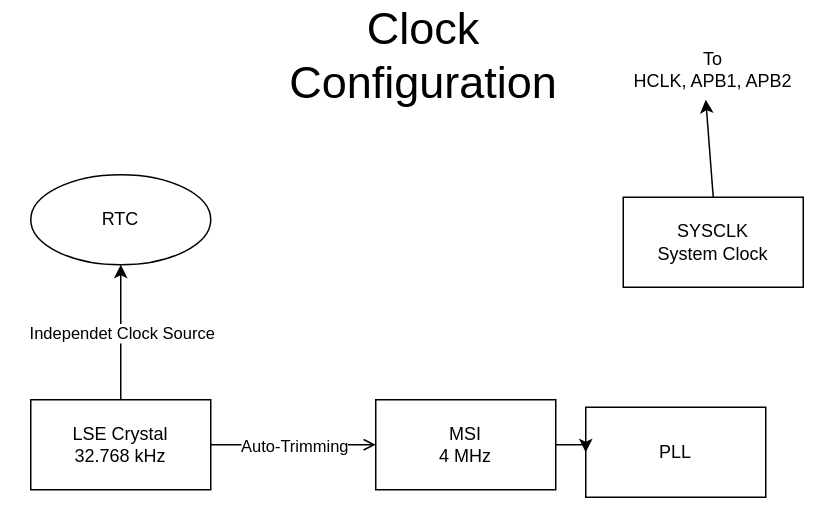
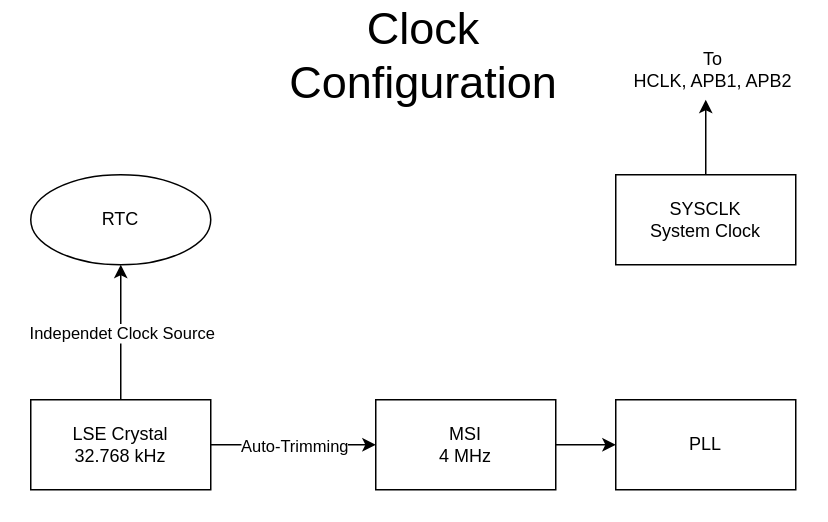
  <mxCell id="0" />
  <mxCell id="1" parent="0" />
  <mxCell id="2" value="RTC" style="ellipse;whiteSpace=wrap;html=1;fillColor=none;" vertex="1" parent="1"><mxGeometry x="20" y="110" width="120" height="60" as="geometry" /></mxCell>
  <mxCell id="3" value="LSE Crystal&lt;br&gt;32.768 kHz" style="rounded=0;whiteSpace=wrap;html=1;fillColor=none;" vertex="1" parent="1"><mxGeometry x="20" y="260" width="120" height="60" as="geometry" /></mxCell>
  <mxCell id="4" style="edgeStyle=orthogonalEdgeStyle;rounded=0;orthogonalLoop=1;jettySize=auto;html=1;exitX=1;exitY=0.5;exitDx=0;exitDy=0;entryX=0;entryY=0.5;entryDx=0;entryDy=0;" edge="1" parent="1" source="5" target="6"><mxGeometry relative="1" as="geometry" /></mxCell>
  <mxCell id="5" value="MSI&lt;br&gt;4 MHz" style="rounded=0;whiteSpace=wrap;html=1;fillColor=none;" vertex="1" parent="1"><mxGeometry x="250" y="260" width="120" height="60" as="geometry" /></mxCell>
- <mxCell id="6" value="PLL" style="rounded=0;whiteSpace=wrap;html=1;fillColor=none;" vertex="1" parent="1"><mxGeometry x="390" y="265" width="120" height="60" as="geometry" /></mxCell>
- <mxCell id="7" value="SYSCLK&lt;br&gt;System Clock" style="rounded=0;whiteSpace=wrap;html=1;fillColor=none;" vertex="1" parent="1"><mxGeometry x="415" y="125" width="120" height="60" as="geometry" /></mxCell>
- <mxCell id="8" value="" style="endArrow=open;html=1;entryX=0;entryY=0.5;entryDx=0;entryDy=0;exitX=1;exitY=0.5;exitDx=0;exitDy=0;" edge="1" parent="1" source="3" target="5"><mxGeometry relative="1" as="geometry"><mxPoint x="120" y="370" as="sourcePoint" /><mxPoint x="-50" y="200" as="targetPoint" /></mxGeometry></mxCell>
+ <mxCell id="6" value="PLL" style="rounded=0;whiteSpace=wrap;html=1;fillColor=none;" vertex="1" parent="1"><mxGeometry x="410" y="260" width="120" height="60" as="geometry" /></mxCell>
+ <mxCell id="7" value="SYSCLK&lt;br&gt;System Clock" style="rounded=0;whiteSpace=wrap;html=1;fillColor=none;" vertex="1" parent="1"><mxGeometry x="410" y="110" width="120" height="60" as="geometry" /></mxCell>
+ <mxCell id="8" value="" style="endArrow=classic;html=1;entryX=0;entryY=0.5;entryDx=0;entryDy=0;exitX=1;exitY=0.5;exitDx=0;exitDy=0;" edge="1" parent="1" source="3" target="5"><mxGeometry relative="1" as="geometry"><mxPoint x="120" y="370" as="sourcePoint" /><mxPoint x="-50" y="200" as="targetPoint" /></mxGeometry></mxCell>
  <mxCell id="9" value="Auto-Trimming" style="edgeLabel;resizable=0;html=1;align=center;verticalAlign=middle;" connectable="0" vertex="1" parent="8"><mxGeometry relative="1" as="geometry" /></mxCell>
  <mxCell id="10" value="" style="endArrow=classic;html=1;exitX=0.5;exitY=0;exitDx=0;exitDy=0;entryX=0.5;entryY=1;entryDx=0;entryDy=0;" edge="1" parent="1" source="3" target="2"><mxGeometry relative="1" as="geometry"><mxPoint x="180" y="80" as="sourcePoint" /><mxPoint x="280" y="80" as="targetPoint" /></mxGeometry></mxCell>
  <mxCell id="11" value="Independet Clock Source" style="edgeLabel;resizable=0;html=1;align=center;verticalAlign=middle;" connectable="0" vertex="1" parent="10"><mxGeometry relative="1" as="geometry" /></mxCell>
  <mxCell id="12" value="Clock Configuration" style="text;html=1;strokeColor=none;fillColor=none;align=center;verticalAlign=middle;whiteSpace=wrap;rounded=0;fontSize=30;" vertex="1" parent="1"><mxGeometry x="227" y="20" width="110" height="20" as="geometry" /></mxCell>
  <mxCell id="13" value="To&lt;br&gt;HCLK, APB1, APB2" style="text;html=1;strokeColor=none;fillColor=none;align=center;verticalAlign=middle;whiteSpace=wrap;rounded=0;fontSize=12;" vertex="1" parent="1"><mxGeometry x="420" y="30" width="110" height="20" as="geometry" /></mxCell>
  <mxCell id="14" value="" style="endArrow=classic;html=1;fontSize=12;exitX=0.5;exitY=0;exitDx=0;exitDy=0;" edge="1" parent="1" source="7"><mxGeometry width="50" height="50" relative="1" as="geometry"><mxPoint x="620" y="340" as="sourcePoint" /><mxPoint x="470" y="60" as="targetPoint" /></mxGeometry></mxCell>
